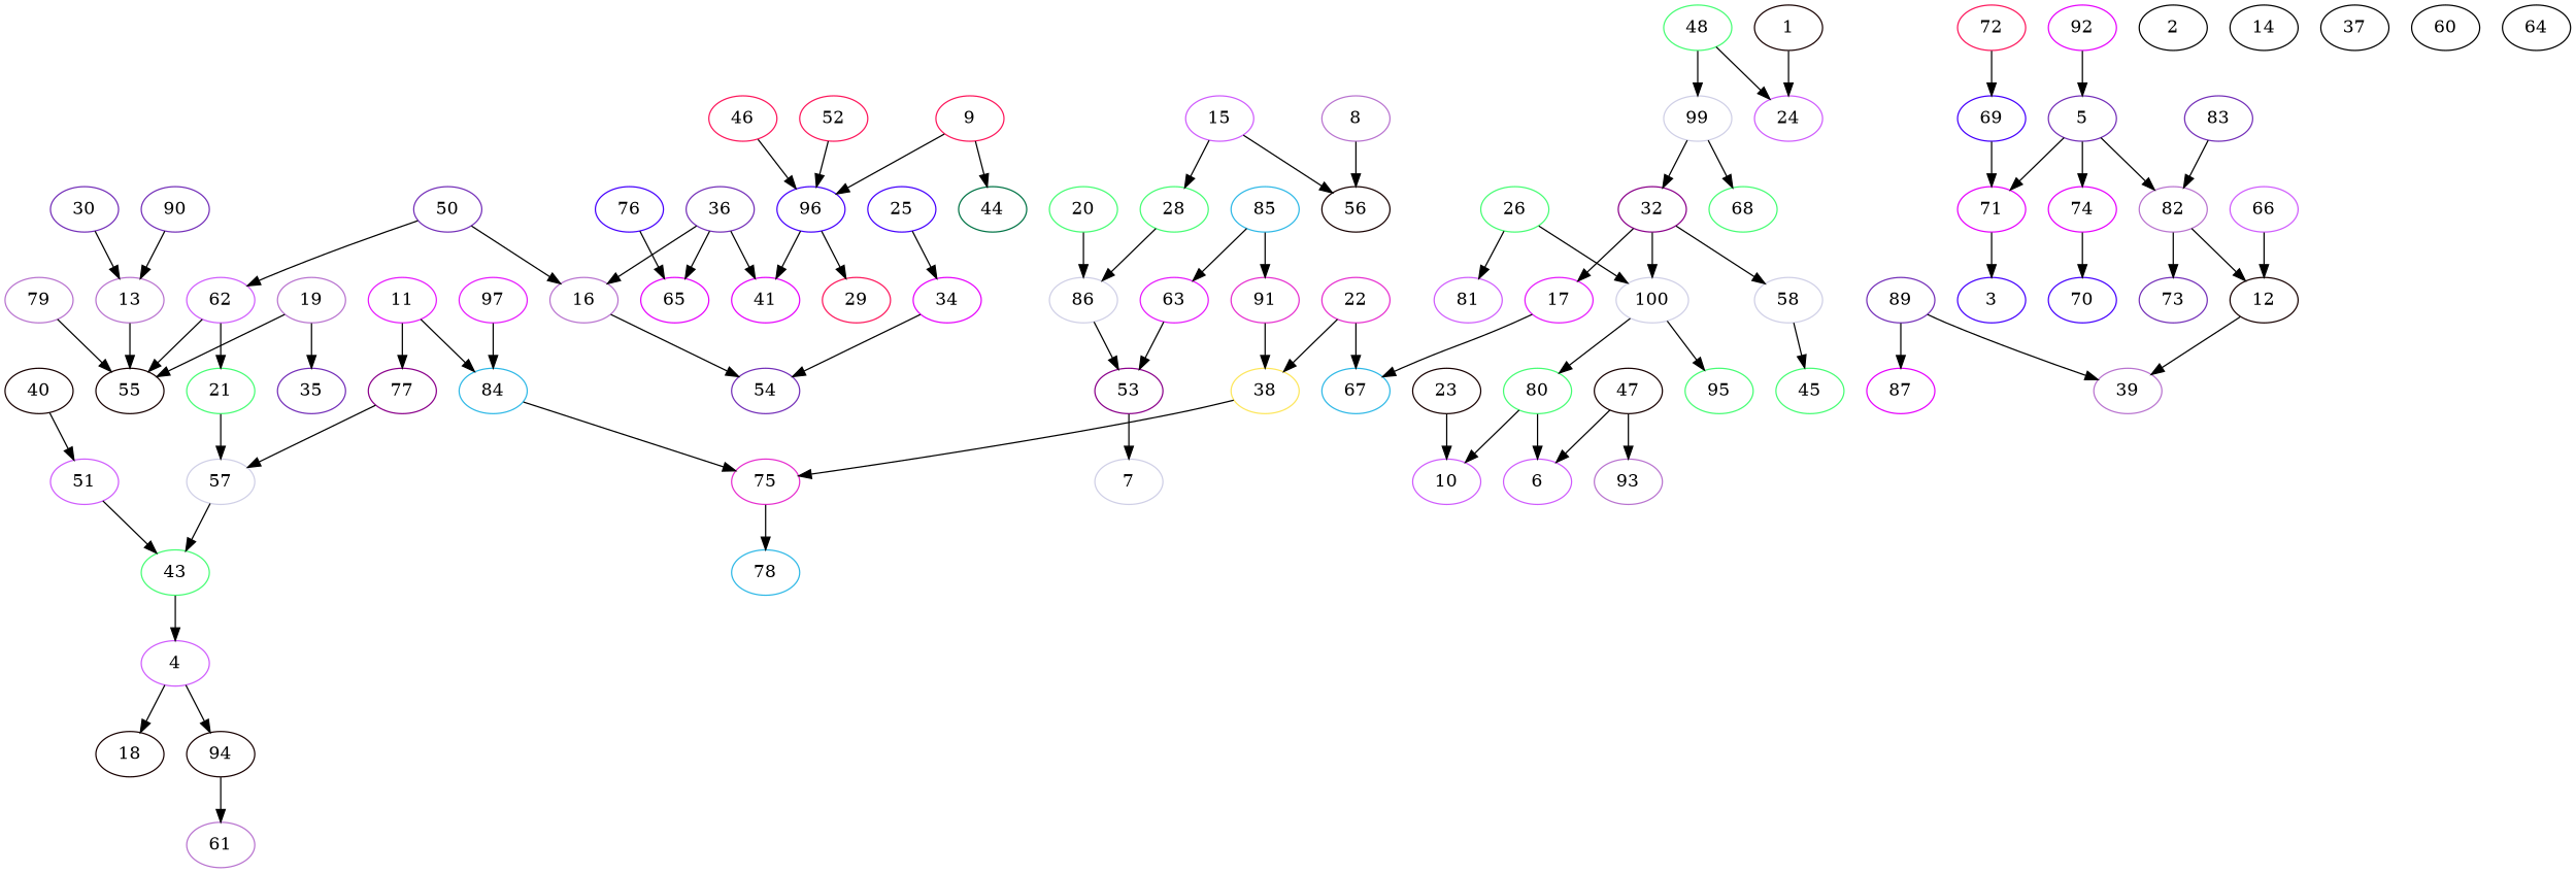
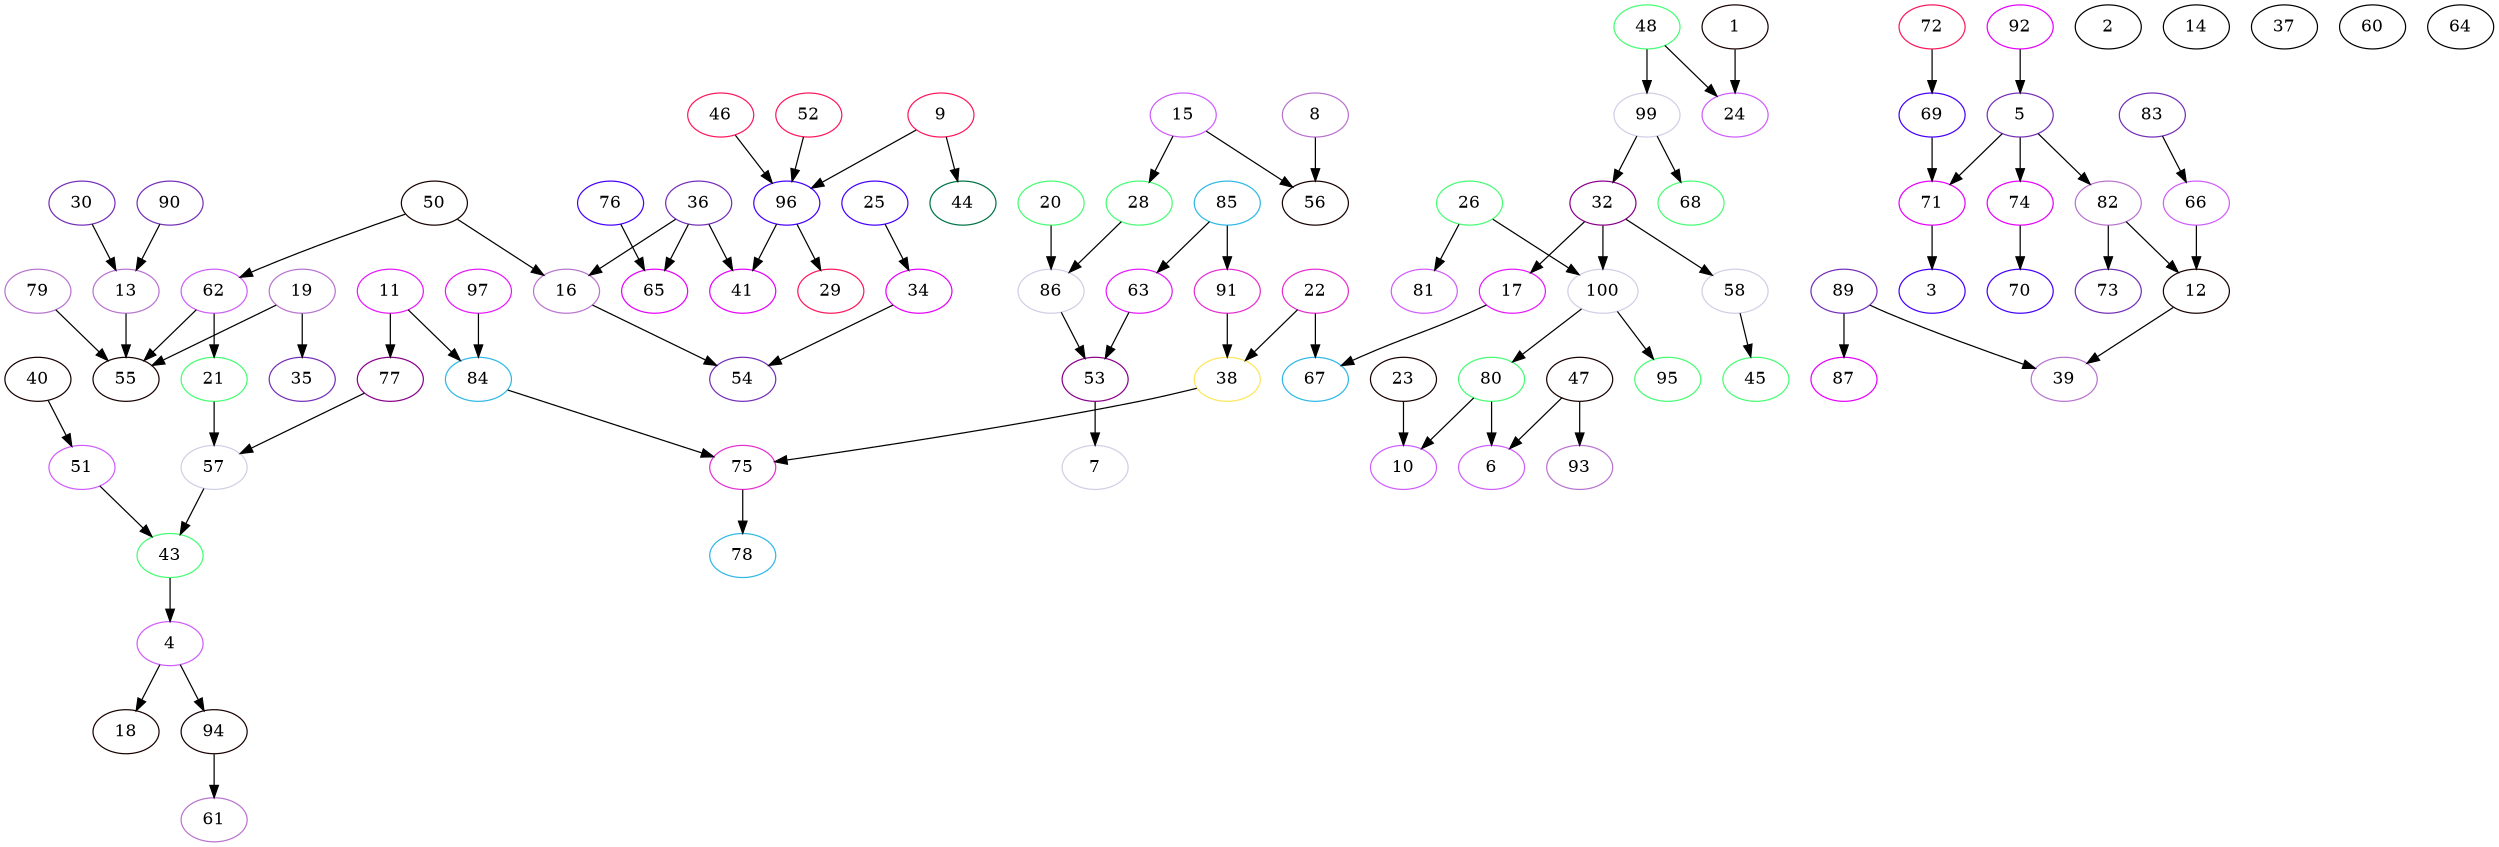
  digraph {
    node [color="#45fd73"]
    edge [color=black]
    38 [color="#fde65c"]
    75 [color="#e62ecf"]
    n3 [color="#2eb8e6" label=78]
    91 [color="#e62ecf"]
    22 [color="#e62ecf"]
    67 [color="#2eb8e6"]
    85 [color="#2eb8e6"]
    63 [color="#e617fd"]
    53 [color="#8a008a"]
    84 [color="#2eb8e6"]
    7 [color="#cfcfe6"]
    11 [color="#e617fd"]
    77 [color="#8a008a"]
    57 [color="#cfcfe6"]
    97 [color="#e617fd"]
    17 [color="#e617fd"]
    43
    32 [color="#8a008a"]
    58 [color="#cfcfe6"]
    100 [color="#cfcfe6"]
    45
    80
    95
    86 [color="#cfcfe6"]
    4 [color="#cf5cfd"]
    99 [color="#cfcfe6"]
    68
    10 [color="#cf5cfd"]
    6 [color="#cf5cfd"]
    20
    28
    21
    18 [color="#170000"]
    94 [color="#170000"]
    48
    24 [color="#cf5cfd"]
    26
    81 [color="#cf5cfd"]
    15 [color="#cf5cfd"]
    56 [color="#170000"]
    62 [color="#cf5cfd"]
    55 [color="#170000"]
    61 [color="#b873cf"]
    51 [color="#cf5cfd"]
    66 [color="#cf5cfd"]
    12 [color="#170000"]
    39 [color="#b873cf"]
-   50 [color="#732eb8"]
+   50 [color="#170000"]
    16 [color="#b873cf"]
    54 [color="#732eb8"]
    40 [color="#170000"]
    1 [color="#170000"]
    23 [color="#170000"]
    47 [color="#170000"]
    93 [color="#b873cf"]
    8 [color="#b873cf"]
    79 [color="#b873cf"]
    13 [color="#b873cf"]
    19 [color="#b873cf"]
    35 [color="#732eb8"]
    82 [color="#b873cf"]
    73 [color="#732eb8"]
    90 [color="#732eb8"]
    30 [color="#732eb8"]
    36 [color="#732eb8"]
    65 [color="#e600fd"]
    41 [color="#e600fd"]
    5 [color="#732eb8"]
    71 [color="#e600fd"]
    74 [color="#e600fd"]
    3 [color="#4500fd"]
    70 [color="#4500fd"]
    83 [color="#732eb8"]
    89 [color="#732eb8"]
    87 [color="#e600fd"]
    34 [color="#e600fd"]
    92 [color="#e600fd"]
    25 [color="#4500fd"]
    76 [color="#4500fd"]
    96 [color="#4500fd"]
    29 [color="#fd175c"]
    69 [color="#4500fd"]
    9 [color="#fd175c"]
    44 [color="#007345"]
    52 [color="#fd175c"]
    46 [color="#fd175c"]
    72 [color="#fd175c"]
    2 [color=black]
    14 [color=black]
    37 [color=black]
    60 [color=black]
    64 [color=black]
    38 -> 75
    75 -> n3
    91 -> 38
    22 -> 38
    22 -> 67
    85 -> 91
    85 -> 63
    63 -> 53
    53 -> 7
    84 -> 75
    11 -> 84
    11 -> 77
    77 -> 57
    57 -> 43
    97 -> 84
    17 -> 67
    43 -> 4
    32 -> 17
    32 -> 58
    32 -> 100
    58 -> 45
    100 -> 80
    100 -> 95
    80 -> 10
    80 -> 6
    86 -> 53
    4 -> 18
    4 -> 94
    99 -> 32
    99 -> 68
    20 -> 86
    28 -> 86
    21 -> 57
    94 -> 61
    48 -> 99
    48 -> 24
    26 -> 100
    26 -> 81
    15 -> 28
    15 -> 56
    62 -> 21
    62 -> 55
    51 -> 43
    66 -> 12
    12 -> 39
    50 -> 62
    50 -> 16
    16 -> 54
    40 -> 51
    1 -> 24
    23 -> 10
    47 -> 6
    47 -> 93
    8 -> 56
    79 -> 55
    13 -> 55
    19 -> 55
    19 -> 35
    82 -> 12
    82 -> 73
    90 -> 13
    30 -> 13
    36 -> 16
    36 -> 65
    36 -> 41
    5 -> 82
    5 -> 71
    5 -> 74
    71 -> 3
    74 -> 70
-   83 -> 82
+   83 -> 66
    89 -> 39
    89 -> 87
    34 -> 54
    92 -> 5
    25 -> 34
    76 -> 65
    96 -> 41
    96 -> 29
    69 -> 71
    9 -> 96
    9 -> 44
    52 -> 96
    46 -> 96
    72 -> 69
  }
